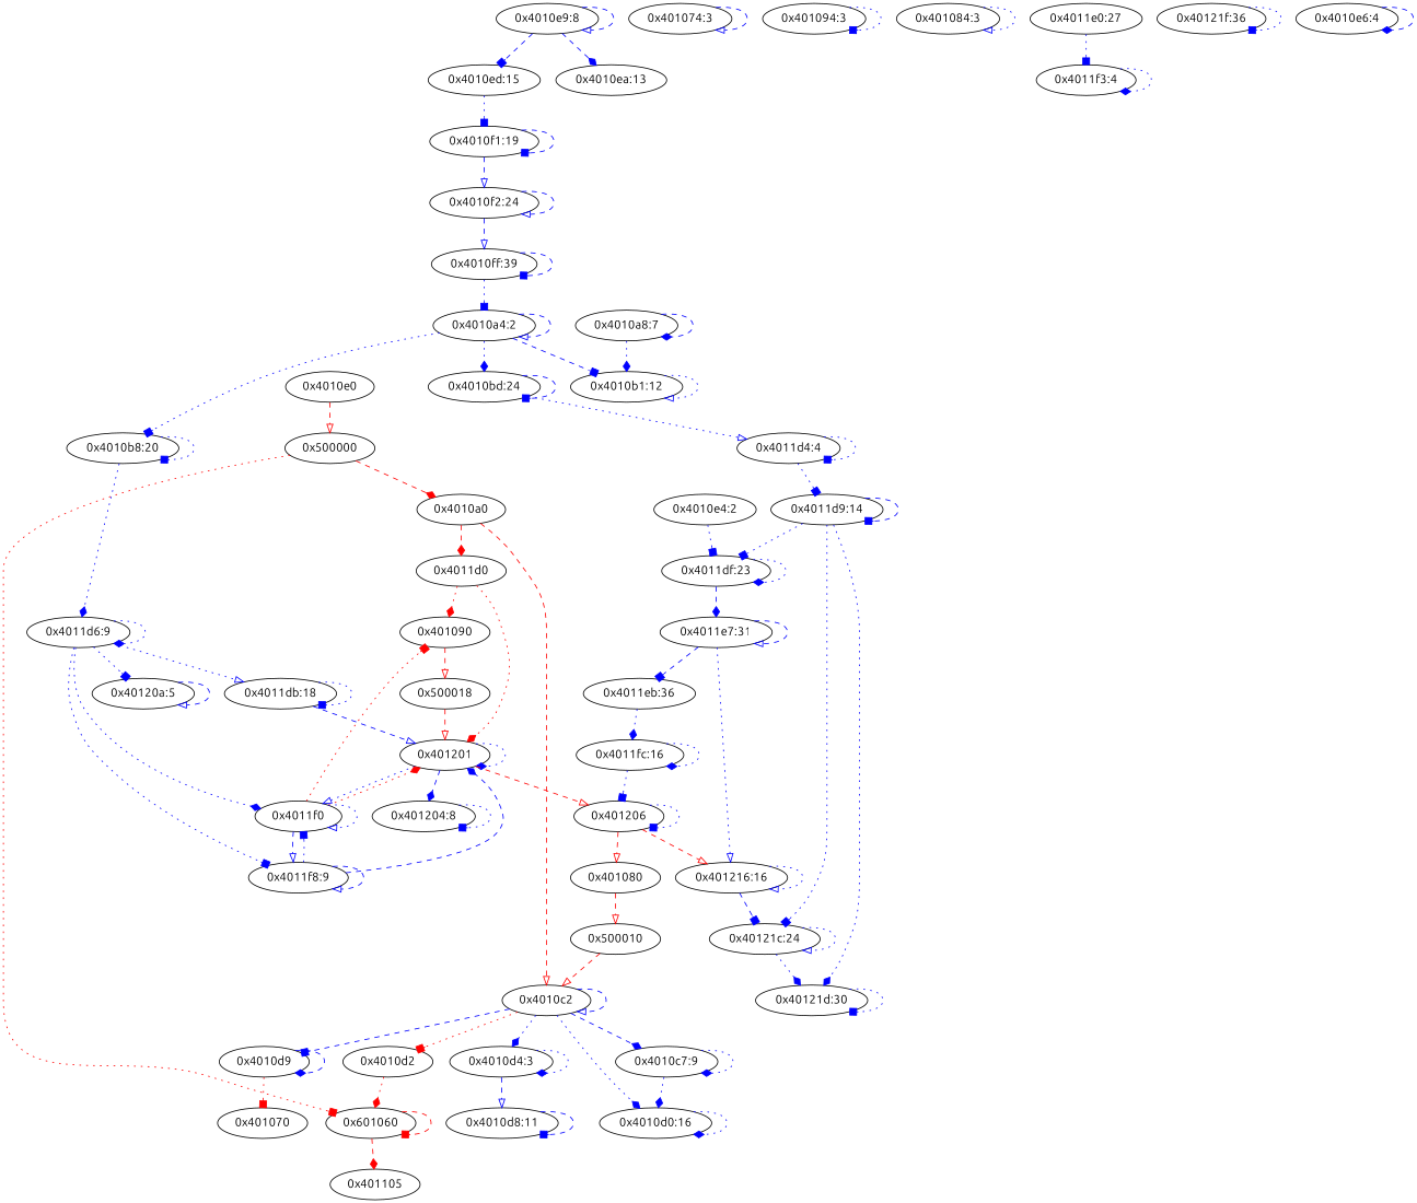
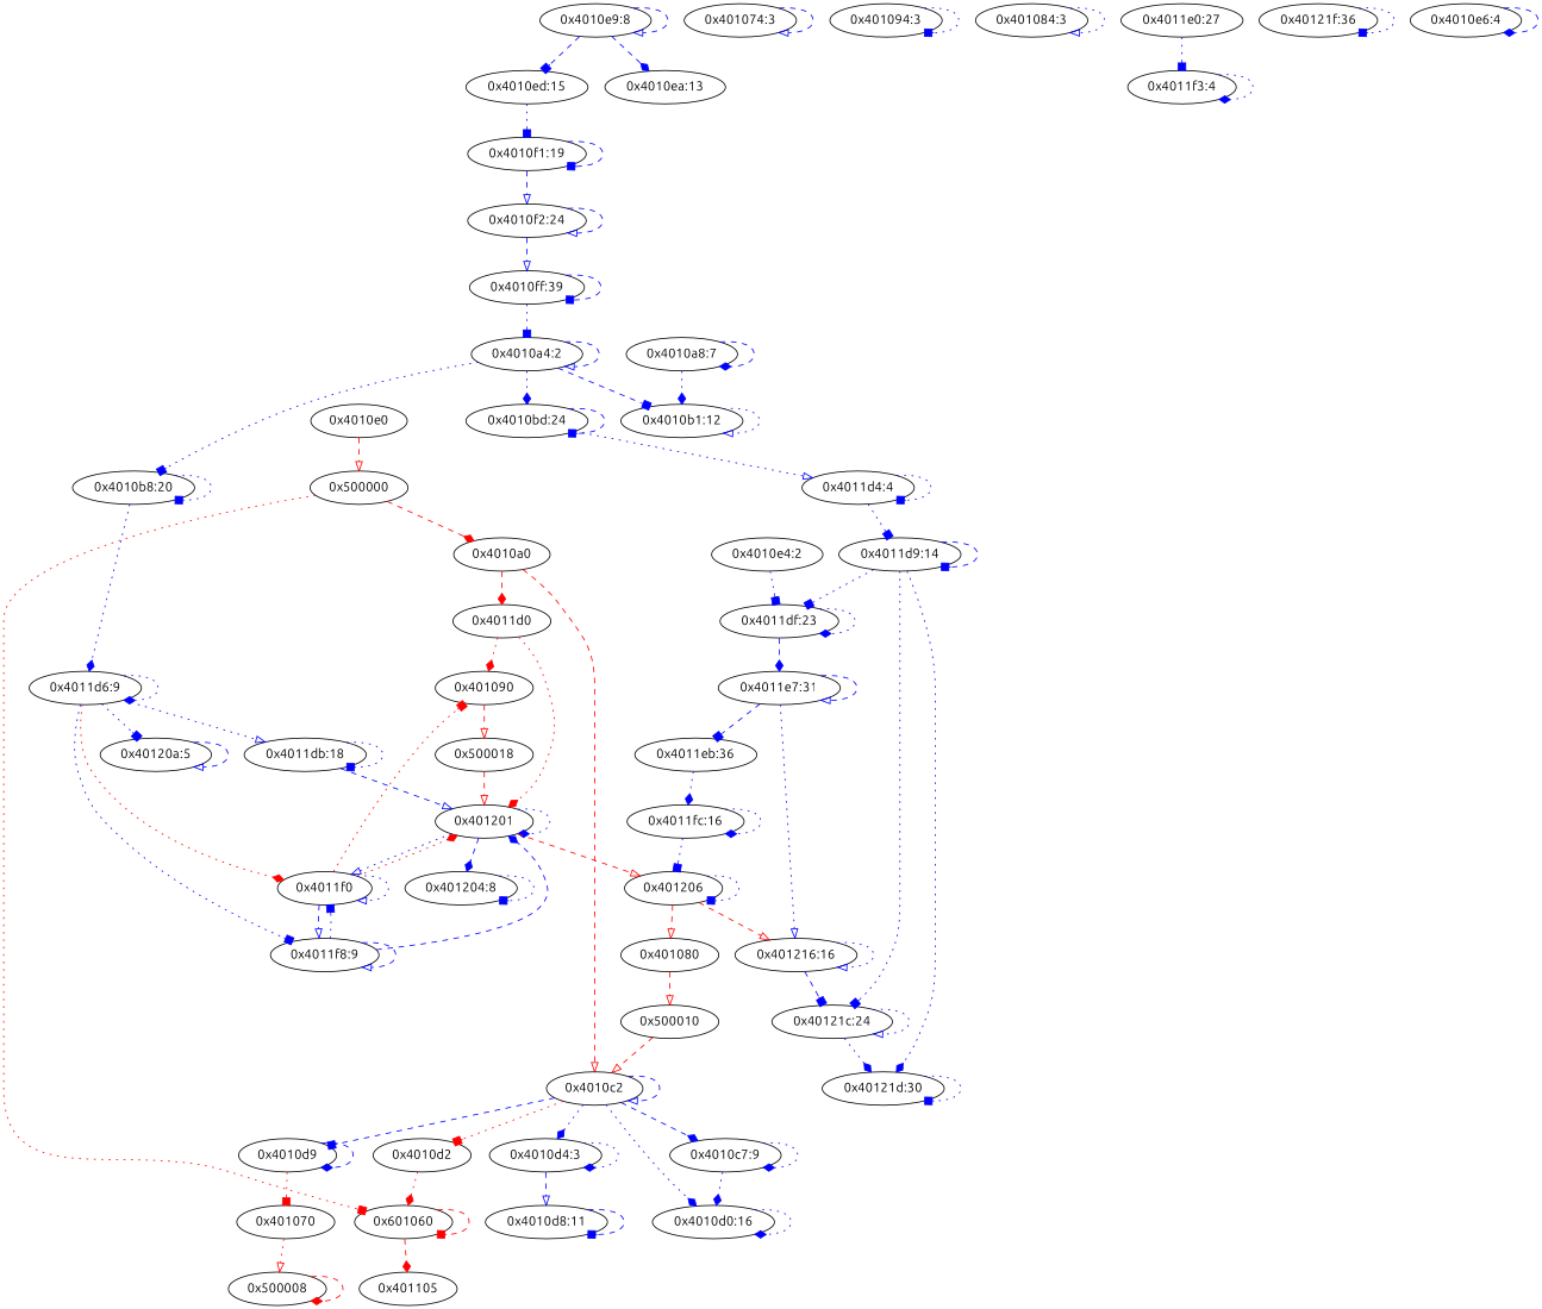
  digraph {
    fontname=Ubuntu
    node [fontname=Ubuntu]
    edge [arrowhead=box color=blue fontname=Ubuntu style=dotted type=data]
    n1 [label="0x4010e0"]
    n2 [label="0x500000"]
    n3 [label="0x4010a0"]
    n4 [label="0x601060"]
    n5 [label="0x4011d0"]
    n6 [label="0x4010c2"]
    n7 [label="0x401105"]
    n8 [label="0x401090"]
    n9 [label="0x401201"]
    n10 [label="0x4010d2"]
    n11 [label="0x4010d9"]
    n12 [label="0x4010d4:3"]
    n13 [label="0x4010c7:9"]
    n14 [label="0x4010d0:16"]
    n15 [label="0x500018"]
    n16 [label="0x4011f0"]
    n17 [label="0x401206"]
    n18 [label="0x401204:8"]
    n19 [label="0x4011f8:9"]
    n20 [label="0x401080"]
    n21 [label="0x401216:16"]
    n22 [label="0x500010"]
    n23 [label="0x40121c:24"]
    n24 [label="0x401070"]
    n25 [label="0x4010d8:11"]
+   n26 [label="0x500008"]
    n27 [label="0x401074:3"]
    n28 [label="0x401094:3"]
    n29 [label="0x401084:3"]
    n30 [label="0x4011f3:4"]
    n31 [label="0x4011fc:16"]
    n32 [label="0x40121d:30"]
    n33 [label="0x40120a:5"]
    n34 [label="0x40121f:36"]
    n35 [label="0x4010a4:2"]
    n36 [label="0x4010b1:12"]
    n37 [label="0x4010b8:20"]
    n38 [label="0x4010bd:24"]
    n39 [label="0x4011d6:9"]
    n40 [label="0x4011d4:4"]
    n41 [label="0x4011db:18"]
    n42 [label="0x4011d9:14"]
    n43 [label="0x4010a8:7"]
    n44 [label="0x4011df:23"]
    n45 [label="0x4011e7:31"]
    n46 [label="0x4011eb:36"]
    n47 [label="0x4011e0:27"]
    n48 [label="0x4010e6:4"]
    n49 [label="0x4010e9:8"]
    n50 [label="0x4010ea:13"]
    n51 [label="0x4010ed:15"]
    n52 [label="0x4010f1:19"]
    n53 [label="0x4010f2:24"]
    n54 [label="0x4010ff:39"]
    n55 [label="0x4010e4:2"]
    n1 -> n2 [arrowhead=onormal color=red style=dashed type=control]
    n2 -> n3 [arrowhead=diamond color=red style=dashed type=control]
    n2 -> n4 [color=red type=control]
    n3 -> n5 [arrowhead=diamond color=red style=dashed type=control]
    n3 -> n6 [arrowhead=onormal color=red style=dashed type=control]
    n4 -> n4 [color=red style=dashed type=control]
    n4 -> n7 [arrowhead=diamond color=red style=dashed type=control]
    n5 -> n8 [arrowhead=diamond color=red type=control]
    n5 -> n9 [arrowhead=diamond color=red type=control]
    n6 -> n6 [arrowhead=onormal style=dashed]
    n6 -> n10 [color=red type=control]
    n6 -> n11 [style=dashed]
    n6 -> n12 [arrowhead=diamond]
    n6 -> n13 [arrowhead=diamond style=dashed]
    n6 -> n14 [arrowhead=diamond]
    n8 -> n15 [arrowhead=onormal color=red style=dashed type=control]
    n9 -> n9 [arrowhead=diamond]
    n9 -> n16 [arrowhead=onormal]
    n9 -> n17 [arrowhead=onormal color=red style=dashed type=control]
    n9 -> n18 [arrowhead=diamond style=dashed]
    n10 -> n4 [arrowhead=diamond color=red type=control]
    n11 -> n11 [arrowhead=diamond style=dashed]
    n11 -> n24 [color=red type=control]
    n12 -> n12 [arrowhead=diamond]
    n12 -> n25 [arrowhead=onormal style=dashed]
    n13 -> n13 [arrowhead=diamond]
    n13 -> n14 [arrowhead=diamond]
    n14 -> n14 [arrowhead=diamond]
    n15 -> n9 [arrowhead=onormal color=red style=dashed type=control]
    n16 -> n8 [color=red type=control]
    n16 -> n9 [arrowhead=diamond color=red type=control]
    n16 -> n16 [arrowhead=onormal]
    n16 -> n19 [arrowhead=onormal style=dashed]
    n17 -> n17
    n17 -> n20 [arrowhead=onormal color=red style=dashed type=control]
    n17 -> n21 [arrowhead=onormal color=red style=dashed]
    n18 -> n18
    n19 -> n9 [arrowhead=diamond style=dashed]
    n19 -> n16
    n19 -> n19 [arrowhead=onormal style=dashed]
    n20 -> n22 [arrowhead=onormal color=red style=dashed type=control]
    n21 -> n21 [arrowhead=onormal]
    n21 -> n23 [style=dashed]
    n22 -> n6 [arrowhead=onormal color=red style=dashed type=control]
    n23 -> n23 [arrowhead=onormal]
    n23 -> n32 [arrowhead=diamond]
+   n24 -> n26 [arrowhead=onormal color=red type=control]
    n25 -> n25 [style=dashed]
+   n26 -> n26 [arrowhead=diamond color=red style=dashed type=control]
    n27 -> n27 [arrowhead=onormal style=dashed]
    n28 -> n28
    n29 -> n29 [arrowhead=onormal]
    n30 -> n30 [arrowhead=diamond]
    n31 -> n17
    n31 -> n31 [arrowhead=diamond]
    n32 -> n32
    n33 -> n33 [arrowhead=onormal style=dashed]
    n34 -> n34
    n35 -> n35 [arrowhead=onormal style=dashed]
    n35 -> n36 [style=dashed]
    n35 -> n37
    n35 -> n38 [arrowhead=diamond]
    n36 -> n36 [arrowhead=onormal]
    n37 -> n37
    n37 -> n39 [arrowhead=diamond]
    n38 -> n38 [style=dashed]
    n38 -> n40 [arrowhead=onormal]
-   n39 -> n16 [arrowhead=diamond]
+   n39 -> n16 [arrowhead=diamond color=red]
    n39 -> n19
    n39 -> n33
    n39 -> n39 [arrowhead=diamond]
    n39 -> n41 [arrowhead=onormal]
    n40 -> n40
    n40 -> n42
    n41 -> n9 [arrowhead=onormal style=dashed]
    n41 -> n41
    n42 -> n23
    n42 -> n32 [arrowhead=diamond]
    n42 -> n42 [style=dashed]
    n42 -> n44
    n43 -> n36 [arrowhead=diamond]
    n43 -> n43 [arrowhead=diamond style=dashed]
    n44 -> n44 [arrowhead=diamond]
    n44 -> n45 [arrowhead=diamond style=dashed]
    n45 -> n21 [arrowhead=onormal]
    n45 -> n45 [arrowhead=onormal style=dashed]
    n45 -> n46 [style=dashed]
    n46 -> n31 [arrowhead=diamond]
    n47 -> n30
    n48 -> n48 [arrowhead=diamond style=dashed]
    n49 -> n49 [arrowhead=onormal style=dashed]
    n49 -> n50 [arrowhead=diamond style=dashed]
    n49 -> n51 [style=dashed]
    n51 -> n52
    n52 -> n52 [style=dashed]
    n52 -> n53 [arrowhead=onormal style=dashed]
    n53 -> n53 [arrowhead=onormal style=dashed]
    n53 -> n54 [arrowhead=onormal style=dashed]
    n54 -> n35
    n54 -> n54 [style=dashed]
    n55 -> n44
  }
